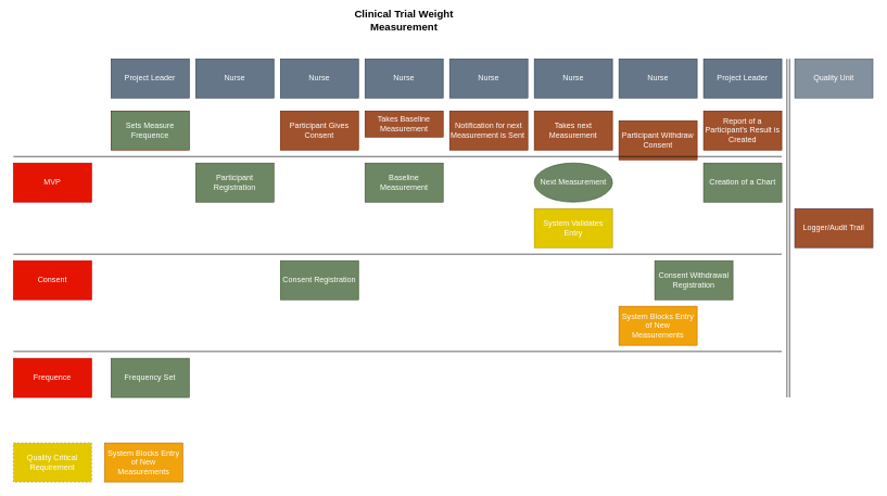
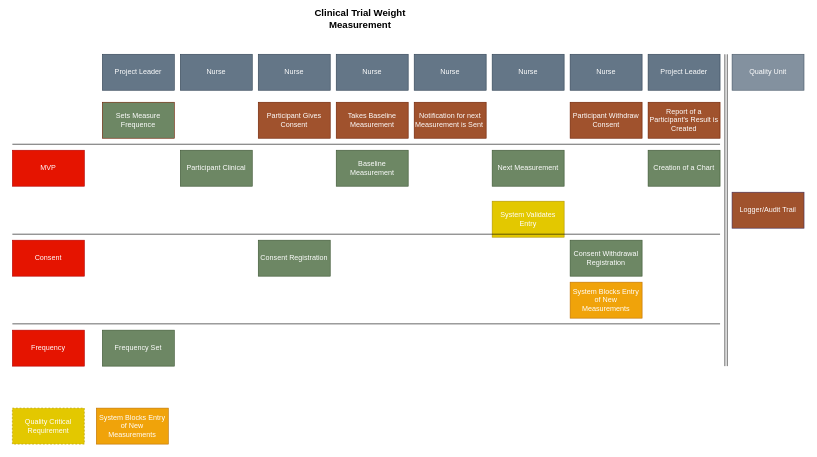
  <mxCell id="0" />
  <mxCell id="1" parent="0" />
  <mxCell id="2" value="Project Leader" style="rounded=0;whiteSpace=wrap;html=1;fillColor=#647687;strokeColor=#314354;fontColor=#ffffff;" vertex="1" parent="1"><mxGeometry x="170" y="90" width="120" height="60" as="geometry" /></mxCell>
- <mxCell id="3" value="&lt;font style=&quot;font-size: 16px&quot;&gt;&lt;b&gt;Clinical Trial Weight Measurement&lt;/b&gt;&lt;/font&gt;" style="text;html=1;strokeColor=none;fillColor=none;align=center;verticalAlign=middle;whiteSpace=wrap;rounded=0;" vertex="1" parent="1"><mxGeometry x="510" y="20" width="220" height="20" as="geometry" /></mxCell>
- <mxCell id="4" value="Participant Withdraw Consent" style="rounded=0;whiteSpace=wrap;html=1;fillColor=#a0522d;strokeColor=#6D1F00;fontColor=#ffffff;" vertex="1" parent="1"><mxGeometry x="950" y="185" width="120" height="60" as="geometry" /></mxCell>
- <mxCell id="5" value="Takes next Measurement" style="rounded=0;whiteSpace=wrap;html=1;fillColor=#a0522d;strokeColor=#6D1F00;fontColor=#ffffff;" vertex="1" parent="1"><mxGeometry x="820" y="170" width="120" height="60" as="geometry" /></mxCell>
+ <mxCell id="3" value="&lt;font style=&quot;font-size: 16px&quot;&gt;&lt;b&gt;Clinical Trial Weight Measurement&lt;/b&gt;&lt;/font&gt;" style="text;html=1;strokeColor=none;fillColor=none;align=center;verticalAlign=middle;whiteSpace=wrap;rounded=0;" vertex="1" parent="1"><mxGeometry x="490" y="20" width="220" height="20" as="geometry" /></mxCell>
+ <mxCell id="4" value="Participant Withdraw Consent" style="rounded=0;whiteSpace=wrap;html=1;fillColor=#a0522d;strokeColor=#6D1F00;fontColor=#ffffff;" vertex="1" parent="1"><mxGeometry x="950" y="170" width="120" height="60" as="geometry" /></mxCell>
  <mxCell id="6" value="MVP" style="rounded=0;whiteSpace=wrap;html=1;fillColor=#e51400;strokeColor=#B20000;fontColor=#ffffff;" vertex="1" parent="1"><mxGeometry x="20" y="250" width="120" height="60" as="geometry" /></mxCell>
  <mxCell id="7" value="Sets Measure Frequence" style="rounded=0;whiteSpace=wrap;html=1;fillColor=#6d8764;strokeColor=#6D1F00;fontColor=#ffffff;" vertex="1" parent="1"><mxGeometry x="170" y="170" width="120" height="60" as="geometry" /></mxCell>
  <mxCell id="8" value="Participant Gives Consent" style="rounded=0;whiteSpace=wrap;html=1;fillColor=#a0522d;strokeColor=#6D1F00;fontColor=#ffffff;" vertex="1" parent="1"><mxGeometry x="430" y="170" width="120" height="60" as="geometry" /></mxCell>
- <mxCell id="9" value="Takes Baseline Measurement" style="rounded=0;whiteSpace=wrap;html=1;fillColor=#a0522d;strokeColor=#6D1F00;fontColor=#ffffff;" vertex="1" parent="1"><mxGeometry x="560" y="170" width="120" height="40" as="geometry" /></mxCell>
+ <mxCell id="9" value="Takes Baseline Measurement" style="rounded=0;whiteSpace=wrap;html=1;fillColor=#a0522d;strokeColor=#6D1F00;fontColor=#ffffff;" vertex="1" parent="1"><mxGeometry x="560" y="170" width="120" height="60" as="geometry" /></mxCell>
  <mxCell id="10" value="Notification for next Measurement is Sent&amp;nbsp;" style="rounded=0;whiteSpace=wrap;html=1;fillColor=#a0522d;strokeColor=#6D1F00;fontColor=#ffffff;" vertex="1" parent="1"><mxGeometry x="690" y="170" width="120" height="60" as="geometry" /></mxCell>
  <mxCell id="11" value="Report of a Participant's Result is Created" style="rounded=0;whiteSpace=wrap;html=1;fillColor=#a0522d;strokeColor=#6D1F00;fontColor=#ffffff;" vertex="1" parent="1"><mxGeometry x="1080" y="170" width="120" height="60" as="geometry" /></mxCell>
  <mxCell id="12" value="Nurse" style="rounded=0;whiteSpace=wrap;html=1;fillColor=#647687;strokeColor=#314354;fontColor=#ffffff;" vertex="1" parent="1"><mxGeometry x="300" y="90" width="120" height="60" as="geometry" /></mxCell>
  <mxCell id="13" value="Project Leader" style="rounded=0;whiteSpace=wrap;html=1;fillColor=#647687;strokeColor=#314354;fontColor=#ffffff;" vertex="1" parent="1"><mxGeometry x="1080" y="90" width="120" height="60" as="geometry" /></mxCell>
  <mxCell id="14" value="Nurse" style="rounded=0;whiteSpace=wrap;html=1;fillColor=#647687;strokeColor=#314354;fontColor=#ffffff;" vertex="1" parent="1"><mxGeometry x="430" y="90" width="120" height="60" as="geometry" /></mxCell>
  <mxCell id="15" value="Nurse" style="rounded=0;whiteSpace=wrap;html=1;fillColor=#647687;strokeColor=#314354;fontColor=#ffffff;" vertex="1" parent="1"><mxGeometry x="560" y="90" width="120" height="60" as="geometry" /></mxCell>
  <mxCell id="16" value="Nurse" style="rounded=0;whiteSpace=wrap;html=1;fillColor=#647687;strokeColor=#314354;fontColor=#ffffff;" vertex="1" parent="1"><mxGeometry x="690" y="90" width="120" height="60" as="geometry" /></mxCell>
  <mxCell id="17" value="Nurse" style="rounded=0;whiteSpace=wrap;html=1;fillColor=#647687;strokeColor=#314354;fontColor=#ffffff;" vertex="1" parent="1"><mxGeometry x="820" y="90" width="120" height="60" as="geometry" /></mxCell>
  <mxCell id="18" value="Nurse" style="rounded=0;whiteSpace=wrap;html=1;fillColor=#647687;strokeColor=#314354;fontColor=#ffffff;" vertex="1" parent="1"><mxGeometry x="950" y="90" width="120" height="60" as="geometry" /></mxCell>
- <mxCell id="19" value="Frequence" style="rounded=0;whiteSpace=wrap;html=1;fillColor=#e51400;strokeColor=#B20000;fontColor=#ffffff;" vertex="1" parent="1"><mxGeometry x="20" y="550" width="120" height="60" as="geometry" /></mxCell>
+ <mxCell id="19" value="Frequency" style="rounded=0;whiteSpace=wrap;html=1;fillColor=#e51400;strokeColor=#B20000;fontColor=#ffffff;" vertex="1" parent="1"><mxGeometry x="20" y="550" width="120" height="60" as="geometry" /></mxCell>
  <mxCell id="20" value="Consent" style="rounded=0;whiteSpace=wrap;html=1;fillColor=#e51400;strokeColor=#B20000;fontColor=#ffffff;" vertex="1" parent="1"><mxGeometry x="20" y="400" width="120" height="60" as="geometry" /></mxCell>
- <mxCell id="21" value="Participant Registration" style="rounded=0;whiteSpace=wrap;html=1;fillColor=#6d8764;strokeColor=#3A5431;fontColor=#ffffff;" vertex="1" parent="1"><mxGeometry x="300" y="250" width="120" height="60" as="geometry" /></mxCell>
+ <mxCell id="21" value="Participant Clinical" style="rounded=0;whiteSpace=wrap;html=1;fillColor=#6d8764;strokeColor=#3A5431;fontColor=#ffffff;" vertex="1" parent="1"><mxGeometry x="300" y="250" width="120" height="60" as="geometry" /></mxCell>
  <mxCell id="22" value="Baseline Measurement" style="rounded=0;whiteSpace=wrap;html=1;fillColor=#6d8764;strokeColor=#3A5431;fontColor=#ffffff;" vertex="1" parent="1"><mxGeometry x="560" y="250" width="120" height="60" as="geometry" /></mxCell>
- <mxCell id="23" value="Next Measurement" style="ellipse;whiteSpace=wrap;html=1;fillColor=#6d8764;strokeColor=#3A5431;fontColor=#ffffff;" vertex="1" parent="1"><mxGeometry x="820" y="250" width="120" height="60" as="geometry" /></mxCell>
+ <mxCell id="23" value="Next Measurement" style="rounded=0;whiteSpace=wrap;html=1;fillColor=#6d8764;strokeColor=#3A5431;fontColor=#ffffff;" vertex="1" parent="1"><mxGeometry x="820" y="250" width="120" height="60" as="geometry" /></mxCell>
  <mxCell id="24" value="Creation of a Chart&lt;span style=&quot;font-family: monospace ; font-size: 0px&quot;&gt;%3CmxGraphModel%3E%3Croot%3E%3CmxCell%20id%3D%220%22%2F%3E%3CmxCell%20id%3D%221%22%20parent%3D%220%22%2F%3E%3CmxCell%20id%3D%222%22%20value%3D%22Participant%20Registration%22%20style%3D%22rounded%3D0%3BwhiteSpace%3Dwrap%3Bhtml%3D1%3BfillColor%3D%236d8764%3BstrokeColor%3D%233A5431%3BfontColor%3D%23ffffff%3B%22%20vertex%3D%221%22%20parent%3D%221%22%3E%3CmxGeometry%20x%3D%22290%22%20y%3D%22360%22%20width%3D%22120%22%20height%3D%2260%22%20as%3D%22geometry%22%2F%3E%3C%2FmxCell%3E%3C%2Froot%3E%3C%2FmxGraphModel%3E&lt;/span&gt;" style="rounded=0;whiteSpace=wrap;html=1;fillColor=#6d8764;strokeColor=#3A5431;fontColor=#ffffff;" vertex="1" parent="1"><mxGeometry x="1080" y="250" width="120" height="60" as="geometry" /></mxCell>
- <mxCell id="25" value="System Validates Entry" style="rounded=0;whiteSpace=wrap;html=1;fillColor=#e3c800;strokeColor=#B09500;fontColor=#ffffff;" vertex="1" parent="1"><mxGeometry x="820" y="320" width="120" height="60" as="geometry" /></mxCell>
+ <mxCell id="25" value="System Validates Entry" style="rounded=0;whiteSpace=wrap;html=1;fillColor=#e3c800;strokeColor=#B09500;fontColor=#ffffff;" vertex="1" parent="1"><mxGeometry x="820" y="335" width="120" height="60" as="geometry" /></mxCell>
  <mxCell id="26" value="Consent Registration" style="rounded=0;whiteSpace=wrap;html=1;fillColor=#6d8764;strokeColor=#3A5431;fontColor=#ffffff;" vertex="1" parent="1"><mxGeometry x="430" y="400" width="120" height="60" as="geometry" /></mxCell>
  <mxCell id="27" value="" style="endArrow=none;html=1;" edge="1" parent="1"><mxGeometry width="50" height="50" relative="1" as="geometry"><mxPoint x="20" y="390" as="sourcePoint" /><mxPoint x="1200" y="390" as="targetPoint" /></mxGeometry></mxCell>
  <mxCell id="28" value="" style="endArrow=none;html=1;" edge="1" parent="1"><mxGeometry width="50" height="50" relative="1" as="geometry"><mxPoint x="20" y="240" as="sourcePoint" /><mxPoint x="1200" y="240" as="targetPoint" /></mxGeometry></mxCell>
- <mxCell id="29" value="Consent Withdrawal Registration" style="rounded=0;whiteSpace=wrap;html=1;fillColor=#6d8764;strokeColor=#3A5431;fontColor=#ffffff;" vertex="1" parent="1"><mxGeometry x="1005" y="400" width="120" height="60" as="geometry" /></mxCell>
+ <mxCell id="29" value="Consent Withdrawal Registration" style="rounded=0;whiteSpace=wrap;html=1;fillColor=#6d8764;strokeColor=#3A5431;fontColor=#ffffff;" vertex="1" parent="1"><mxGeometry x="950" y="400" width="120" height="60" as="geometry" /></mxCell>
  <mxCell id="30" value="System Blocks Entry of New Measurements" style="rounded=0;whiteSpace=wrap;html=1;fillColor=#f0a30a;strokeColor=#BD7000;fontColor=#ffffff;" vertex="1" parent="1"><mxGeometry x="950" y="470" width="120" height="60" as="geometry" /></mxCell>
  <mxCell id="31" value="" style="endArrow=none;html=1;" edge="1" parent="1"><mxGeometry width="50" height="50" relative="1" as="geometry"><mxPoint x="20" y="539.5" as="sourcePoint" /><mxPoint x="1200" y="539.5" as="targetPoint" /></mxGeometry></mxCell>
  <mxCell id="32" value="Frequency Set" style="rounded=0;whiteSpace=wrap;html=1;fillColor=#6d8764;strokeColor=#3A5431;fontColor=#ffffff;" vertex="1" parent="1"><mxGeometry x="170" y="550" width="120" height="60" as="geometry" /></mxCell>
  <mxCell id="33" value="Quality Unit" style="rounded=0;whiteSpace=wrap;html=1;fillColor=#647687;strokeColor=#314354;fontColor=#ffffff;opacity=80;" vertex="1" parent="1"><mxGeometry x="1220" y="90" width="120" height="60" as="geometry" /></mxCell>
  <mxCell id="34" value="" style="shape=link;html=1;" edge="1" parent="1"><mxGeometry width="50" height="50" relative="1" as="geometry"><mxPoint x="1210" y="610" as="sourcePoint" /><mxPoint x="1210" y="90" as="targetPoint" /></mxGeometry></mxCell>
  <mxCell id="35" value="Logger/Audit Trail" style="rounded=0;whiteSpace=wrap;html=1;fillColor=#a0522d;strokeColor=#432D57;fontColor=#ffffff;" vertex="1" parent="1"><mxGeometry x="1220" y="320" width="120" height="60" as="geometry" /></mxCell>
  <mxCell id="36" value="Quality Critical Requirement" style="rounded=0;whiteSpace=wrap;html=1;fillColor=#e3c800;strokeColor=#B09500;fontColor=#ffffff;dashed=1;" vertex="1" parent="1"><mxGeometry x="20" y="680" width="120" height="60" as="geometry" /></mxCell>
  <mxCell id="37" value="System Blocks Entry of New Measurements" style="rounded=0;whiteSpace=wrap;html=1;fillColor=#f0a30a;strokeColor=#BD7000;fontColor=#ffffff;" vertex="1" parent="1"><mxGeometry x="160" y="680" width="120" height="60" as="geometry" /></mxCell>
